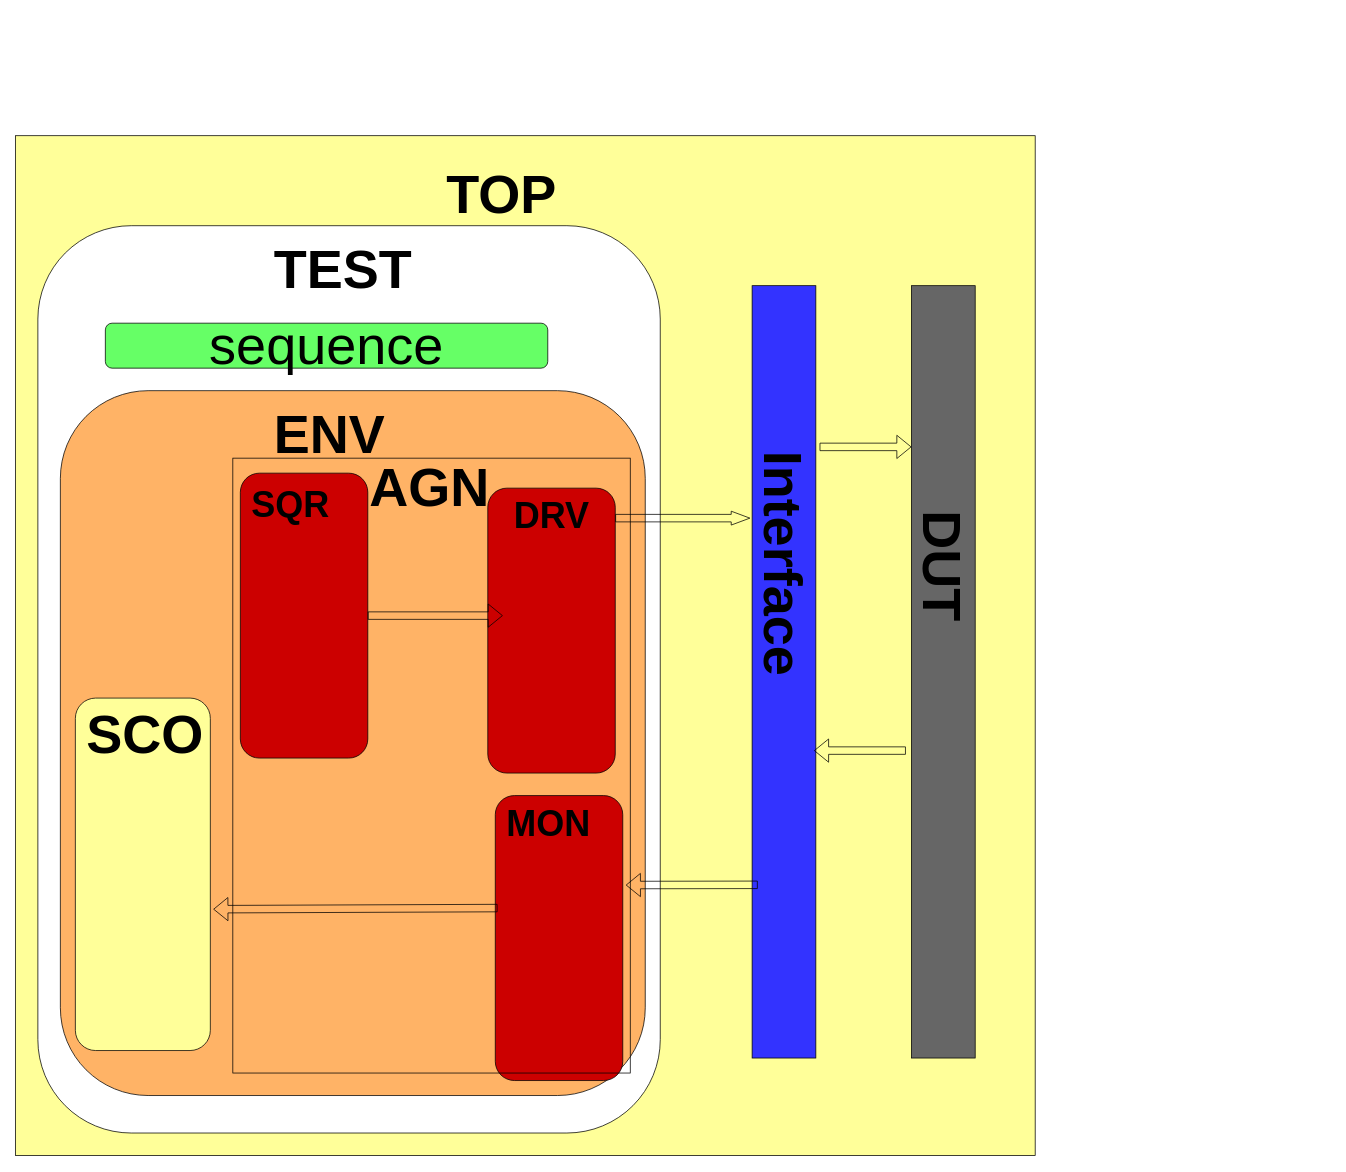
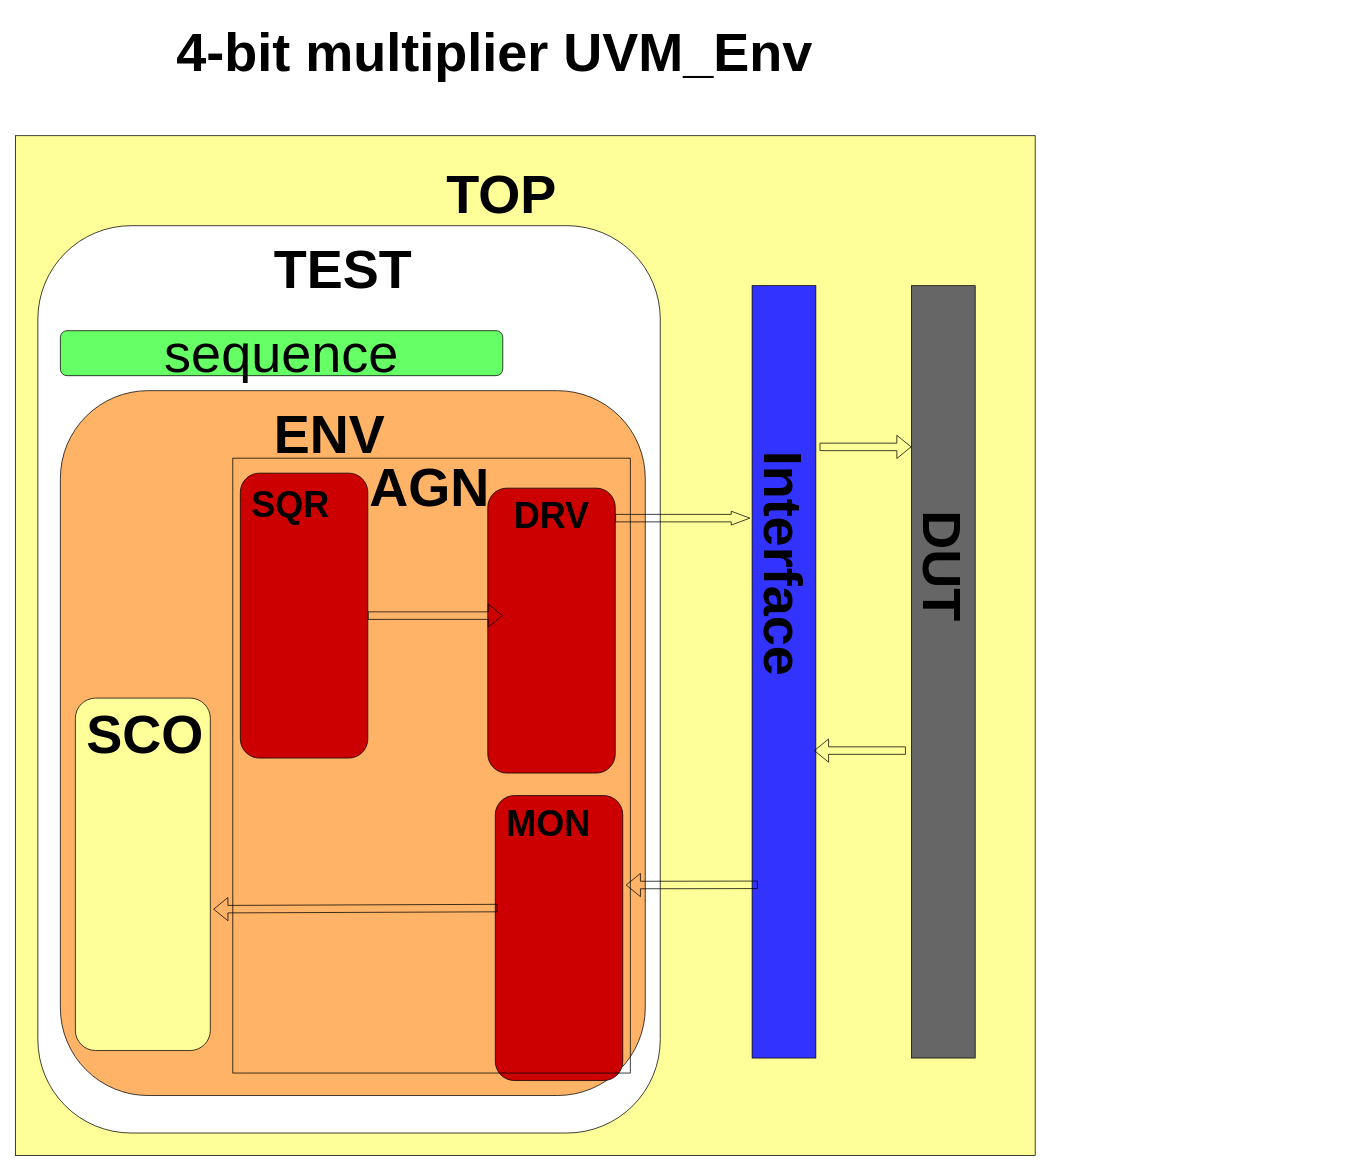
  <mxCell id="0" />
  <mxCell id="1" parent="0" />
  <mxCell id="2" value="" style="whiteSpace=wrap;html=1;aspect=fixed;fillColor=#FFFF99;" vertex="1" parent="1"><mxGeometry x="20" y="180" width="1360" height="1360" as="geometry" /></mxCell>
  <mxCell id="3" value="&lt;h1 style=&quot;text-align: center;&quot;&gt;&lt;font style=&quot;font-size: 72px;&quot;&gt;&amp;nbsp; &amp;nbsp; TOP&lt;/font&gt;&lt;/h1&gt;&lt;p&gt;&lt;br&gt;&lt;/p&gt;" style="text;html=1;strokeColor=none;fillColor=none;spacing=5;spacingTop=-20;whiteSpace=wrap;overflow=hidden;rounded=0;" vertex="1" parent="1"><mxGeometry x="510" y="210" width="350" height="120" as="geometry" /></mxCell>
  <mxCell id="4" value="" style="rounded=0;whiteSpace=wrap;html=1;fontSize=72;fillColor=#666666;rotation=90;" vertex="1" parent="1"><mxGeometry x="742.5" y="852.5" width="1030" height="85" as="geometry" /></mxCell>
  <mxCell id="5" value="&lt;h1 style=&quot;text-align: center;&quot;&gt;&lt;span style=&quot;font-size: 72px;&quot;&gt;&amp;nbsp; &amp;nbsp; DUT&lt;/span&gt;&lt;/h1&gt;" style="text;html=1;strokeColor=none;fillColor=none;spacing=5;spacingTop=-20;whiteSpace=wrap;overflow=hidden;rounded=0;rotation=90;" vertex="1" parent="1"><mxGeometry x="1070" y="710" width="350" height="120" as="geometry" /></mxCell>
  <mxCell id="6" value="" style="rounded=0;whiteSpace=wrap;html=1;fontSize=72;fillColor=#3333FF;rotation=90;" vertex="1" parent="1"><mxGeometry x="530" y="852.5" width="1030" height="85" as="geometry" /></mxCell>
  <mxCell id="7" value="&lt;h1 style=&quot;text-align: center;&quot;&gt;&lt;span style=&quot;font-size: 72px;&quot;&gt;Interface&lt;/span&gt;&lt;/h1&gt;" style="text;html=1;strokeColor=none;fillColor=none;spacing=5;spacingTop=-20;whiteSpace=wrap;overflow=hidden;rounded=0;rotation=90;" vertex="1" parent="1"><mxGeometry x="857.5" y="710" width="350" height="120" as="geometry" /></mxCell>
  <mxCell id="8" value="" style="endArrow=classic;html=1;rounded=0;fontSize=72&#10;;exitX=0;exitY=0;exitDx=0;exitDy=0;entryX=0;entryY=0.75;entryDx=0;entryDy=0;shape=flexArrow;" edge="1" parent="1" source="7" target="5"><mxGeometry width="50" height="50" relative="1" as="geometry"><mxPoint x="280" y="850" as="sourcePoint" /><mxPoint x="330" y="800" as="targetPoint" /></mxGeometry></mxCell>
  <mxCell id="9" value="" style="endArrow=classic;html=1;rounded=0;fontSize=72&#10;;exitX=0;exitY=0;exitDx=0;exitDy=0;entryX=0;entryY=0.75;entryDx=0;entryDy=0;shape=flexArrow;" edge="1" parent="1"><mxGeometry width="50" height="50" relative="1" as="geometry"><mxPoint x="1207.5" y="1000" as="sourcePoint" /><mxPoint x="1085" y="1000" as="targetPoint" /></mxGeometry></mxCell>
  <mxCell id="10" value="" style="rounded=1;whiteSpace=wrap;html=1;fontSize=72;fillColor=#FFFFFF;" vertex="1" parent="1"><mxGeometry x="50" y="300" width="830" height="1210" as="geometry" /></mxCell>
  <mxCell id="11" value="&lt;h1 style=&quot;text-align: center;&quot;&gt;&lt;font style=&quot;font-size: 72px;&quot;&gt;&amp;nbsp; &amp;nbsp; TEST&lt;/font&gt;&lt;/h1&gt;&lt;p&gt;&lt;br&gt;&lt;/p&gt;" style="text;html=1;strokeColor=none;fillColor=none;spacing=5;spacingTop=-20;whiteSpace=wrap;overflow=hidden;rounded=0;" vertex="1" parent="1"><mxGeometry x="280" y="310" width="350" height="120" as="geometry" /></mxCell>
- <mxCell id="12" value="sequence" style="rounded=1;whiteSpace=wrap;html=1;fontSize=72;fillColor=#66FF66;" vertex="1" parent="1"><mxGeometry x="140" y="430" width="590" height="60" as="geometry" /></mxCell>
+ <mxCell id="12" value="sequence" style="rounded=1;whiteSpace=wrap;html=1;fontSize=72;fillColor=#66FF66;" vertex="1" parent="1"><mxGeometry x="80" y="440" width="590" height="60" as="geometry" /></mxCell>
  <mxCell id="13" value="" style="rounded=1;whiteSpace=wrap;html=1;fontSize=72;fillColor=#FFB366;" vertex="1" parent="1"><mxGeometry x="80" y="520" width="780" height="940" as="geometry" /></mxCell>
  <mxCell id="14" value="&lt;h1 style=&quot;text-align: center;&quot;&gt;&lt;font style=&quot;font-size: 72px;&quot;&gt;&amp;nbsp; &amp;nbsp; ENV&lt;/font&gt;&lt;/h1&gt;&lt;p&gt;&lt;br&gt;&lt;/p&gt;" style="text;html=1;strokeColor=none;fillColor=none;spacing=5;spacingTop=-20;whiteSpace=wrap;overflow=hidden;rounded=0;" vertex="1" parent="1"><mxGeometry x="280" y="530" width="350" height="120" as="geometry" /></mxCell>
  <mxCell id="15" value="" style="rounded=1;whiteSpace=wrap;html=1;fontSize=72;fillColor=#CC0000;" vertex="1" parent="1"><mxGeometry x="650" y="650" width="170" height="380" as="geometry" /></mxCell>
  <mxCell id="16" value="" style="rounded=1;whiteSpace=wrap;html=1;fontSize=72;fillColor=#CC0000;" vertex="1" parent="1"><mxGeometry x="660" y="1060" width="170" height="380" as="geometry" /></mxCell>
  <mxCell id="17" value="&lt;h1 style=&quot;text-align: center;&quot;&gt;&lt;font style=&quot;font-size: 72px;&quot;&gt;&amp;nbsp; &amp;nbsp; &lt;/font&gt;&lt;font style=&quot;font-size: 48px;&quot;&gt;DRV&lt;/font&gt;&lt;/h1&gt;&lt;p&gt;&lt;br&gt;&lt;/p&gt;" style="text;html=1;strokeColor=none;fillColor=none;spacing=5;spacingTop=-20;whiteSpace=wrap;overflow=hidden;rounded=0;" vertex="1" parent="1"><mxGeometry x="600" y="630" width="220" height="120" as="geometry" /></mxCell>
  <mxCell id="18" value="&lt;h1 style=&quot;text-align: center;&quot;&gt;&lt;font style=&quot;font-size: 72px;&quot;&gt;&amp;nbsp; &amp;nbsp; &lt;/font&gt;&lt;font style=&quot;font-size: 48px;&quot;&gt;MON&lt;/font&gt;&lt;/h1&gt;&lt;p&gt;&lt;br&gt;&lt;/p&gt;" style="text;html=1;strokeColor=none;fillColor=none;spacing=5;spacingTop=-20;whiteSpace=wrap;overflow=hidden;rounded=0;" vertex="1" parent="1"><mxGeometry x="590" y="1040" width="220" height="120" as="geometry" /></mxCell>
  <mxCell id="19" value="" style="endArrow=classic;html=1;rounded=0;fontSize=72&#10;;exitX=1;exitY=0.5;exitDx=0;exitDy=0;shape=flexArrow;endWidth=7.5;endSize=7.95;" edge="1" parent="1" source="17"><mxGeometry width="50" height="50" relative="1" as="geometry"><mxPoint x="1010" y="680" as="sourcePoint" /><mxPoint x="1000" y="690" as="targetPoint" /></mxGeometry></mxCell>
  <mxCell id="20" value="" style="endArrow=classic;html=1;rounded=0;fontSize=72&#10;;entryX=1.024;entryY=0.314;entryDx=0;entryDy=0;shape=flexArrow;entryPerimeter=0;" edge="1" parent="1" target="16"><mxGeometry width="50" height="50" relative="1" as="geometry"><mxPoint x="1010" y="1179" as="sourcePoint" /><mxPoint x="1011" y="1180" as="targetPoint" /></mxGeometry></mxCell>
  <mxCell id="21" value="" style="rounded=1;whiteSpace=wrap;html=1;fontSize=72;fillColor=#CC0000;" vertex="1" parent="1"><mxGeometry x="320" y="630" width="170" height="380" as="geometry" /></mxCell>
  <mxCell id="22" value="&lt;h1 style=&quot;text-align: center;&quot;&gt;&lt;font style=&quot;font-size: 48px;&quot;&gt;SQR&lt;/font&gt;&lt;/h1&gt;" style="text;html=1;strokeColor=none;fillColor=none;spacing=5;spacingTop=-20;whiteSpace=wrap;overflow=hidden;rounded=0;" vertex="1" parent="1"><mxGeometry x="330" y="637.5" width="220" height="72.5" as="geometry" /></mxCell>
  <mxCell id="23" value="" style="endArrow=classic;html=1;rounded=0;fontSize=72&#10;;exitX=1;exitY=0.5;exitDx=0;exitDy=0;shape=flexArrow;" edge="1" parent="1" source="21"><mxGeometry width="50" height="50" relative="1" as="geometry"><mxPoint x="545.03" y="690" as="sourcePoint" /><mxPoint x="670" y="820" as="targetPoint" /></mxGeometry></mxCell>
  <mxCell id="24" value="" style="rounded=0;whiteSpace=wrap;html=1;fontSize=48;fillColor=none;" vertex="1" parent="1"><mxGeometry x="310" y="610" width="530" height="820" as="geometry" /></mxCell>
  <mxCell id="25" value="&lt;h1 style=&quot;text-align: center;&quot;&gt;&lt;font style=&quot;font-size: 72px;&quot;&gt;&amp;nbsp; &amp;nbsp; AGN&lt;/font&gt;&lt;/h1&gt;&lt;p&gt;&lt;br&gt;&lt;/p&gt;" style="text;html=1;strokeColor=none;fillColor=none;spacing=5;spacingTop=-20;whiteSpace=wrap;overflow=hidden;rounded=0;" vertex="1" parent="1"><mxGeometry x="410" y="600" width="350" height="120" as="geometry" /></mxCell>
  <mxCell id="26" value="" style="rounded=1;whiteSpace=wrap;html=1;fontSize=48;fillColor=#FFFF99;" vertex="1" parent="1"><mxGeometry x="100" y="930" width="180" height="470" as="geometry" /></mxCell>
  <mxCell id="27" value="&lt;h1 style=&quot;text-align: center;&quot;&gt;&lt;font style=&quot;font-size: 72px;&quot;&gt;&amp;nbsp; &amp;nbsp; SCO&lt;/font&gt;&lt;/h1&gt;&lt;p&gt;&lt;br&gt;&lt;/p&gt;" style="text;html=1;strokeColor=none;fillColor=none;spacing=5;spacingTop=-20;whiteSpace=wrap;overflow=hidden;rounded=0;" vertex="1" parent="1"><mxGeometry x="30" y="930" width="350" height="120" as="geometry" /></mxCell>
  <mxCell id="28" value="" style="endArrow=classic;html=1;rounded=0;fontSize=72&#10;;entryX=1.022;entryY=0.599;entryDx=0;entryDy=0;shape=flexArrow;entryPerimeter=0;" edge="1" parent="1" target="26"><mxGeometry width="50" height="50" relative="1" as="geometry"><mxPoint x="662.96" y="1210" as="sourcePoint" /><mxPoint x="487.04" y="1210.32" as="targetPoint" /></mxGeometry></mxCell>
+ <mxCell id="29" value="&lt;h1 style=&quot;text-align: center;&quot;&gt;&lt;span style=&quot;font-size: 72px;&quot;&gt;4-bit multiplier UVM_Env&lt;/span&gt;&lt;/h1&gt;" style="text;html=1;strokeColor=none;fillColor=none;spacing=5;spacingTop=-20;whiteSpace=wrap;overflow=hidden;rounded=0;" vertex="1" parent="1"><mxGeometry x="230" y="20" width="920" height="120" as="geometry" /></mxCell>
